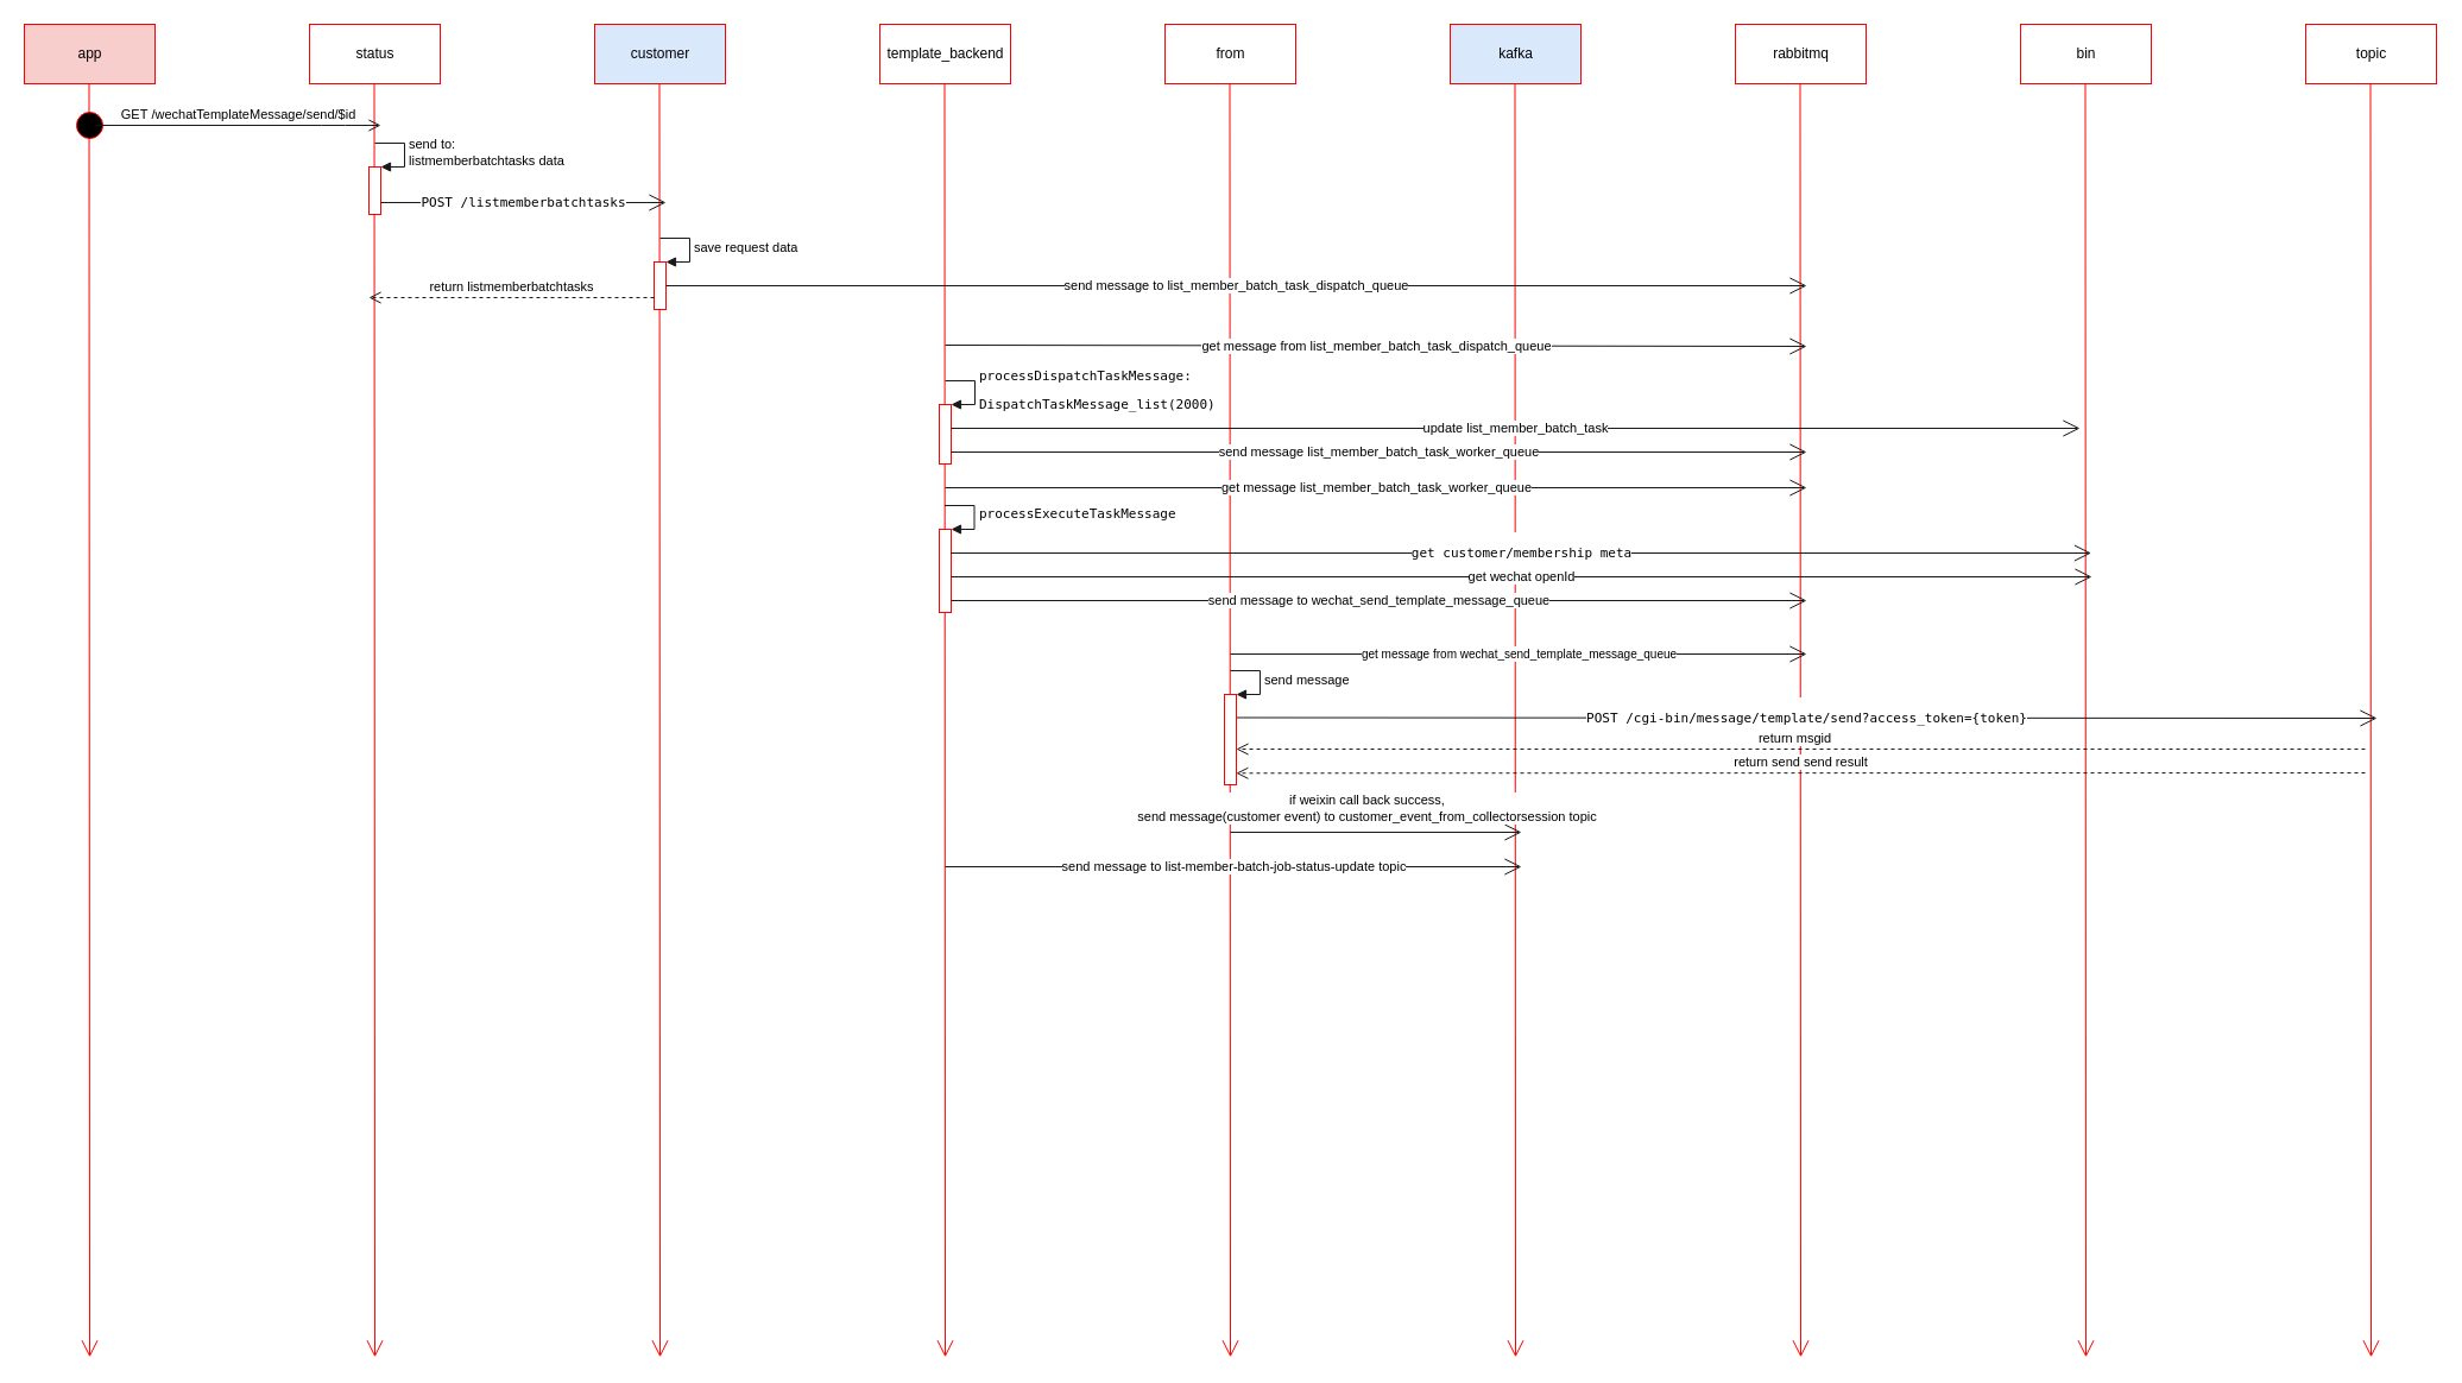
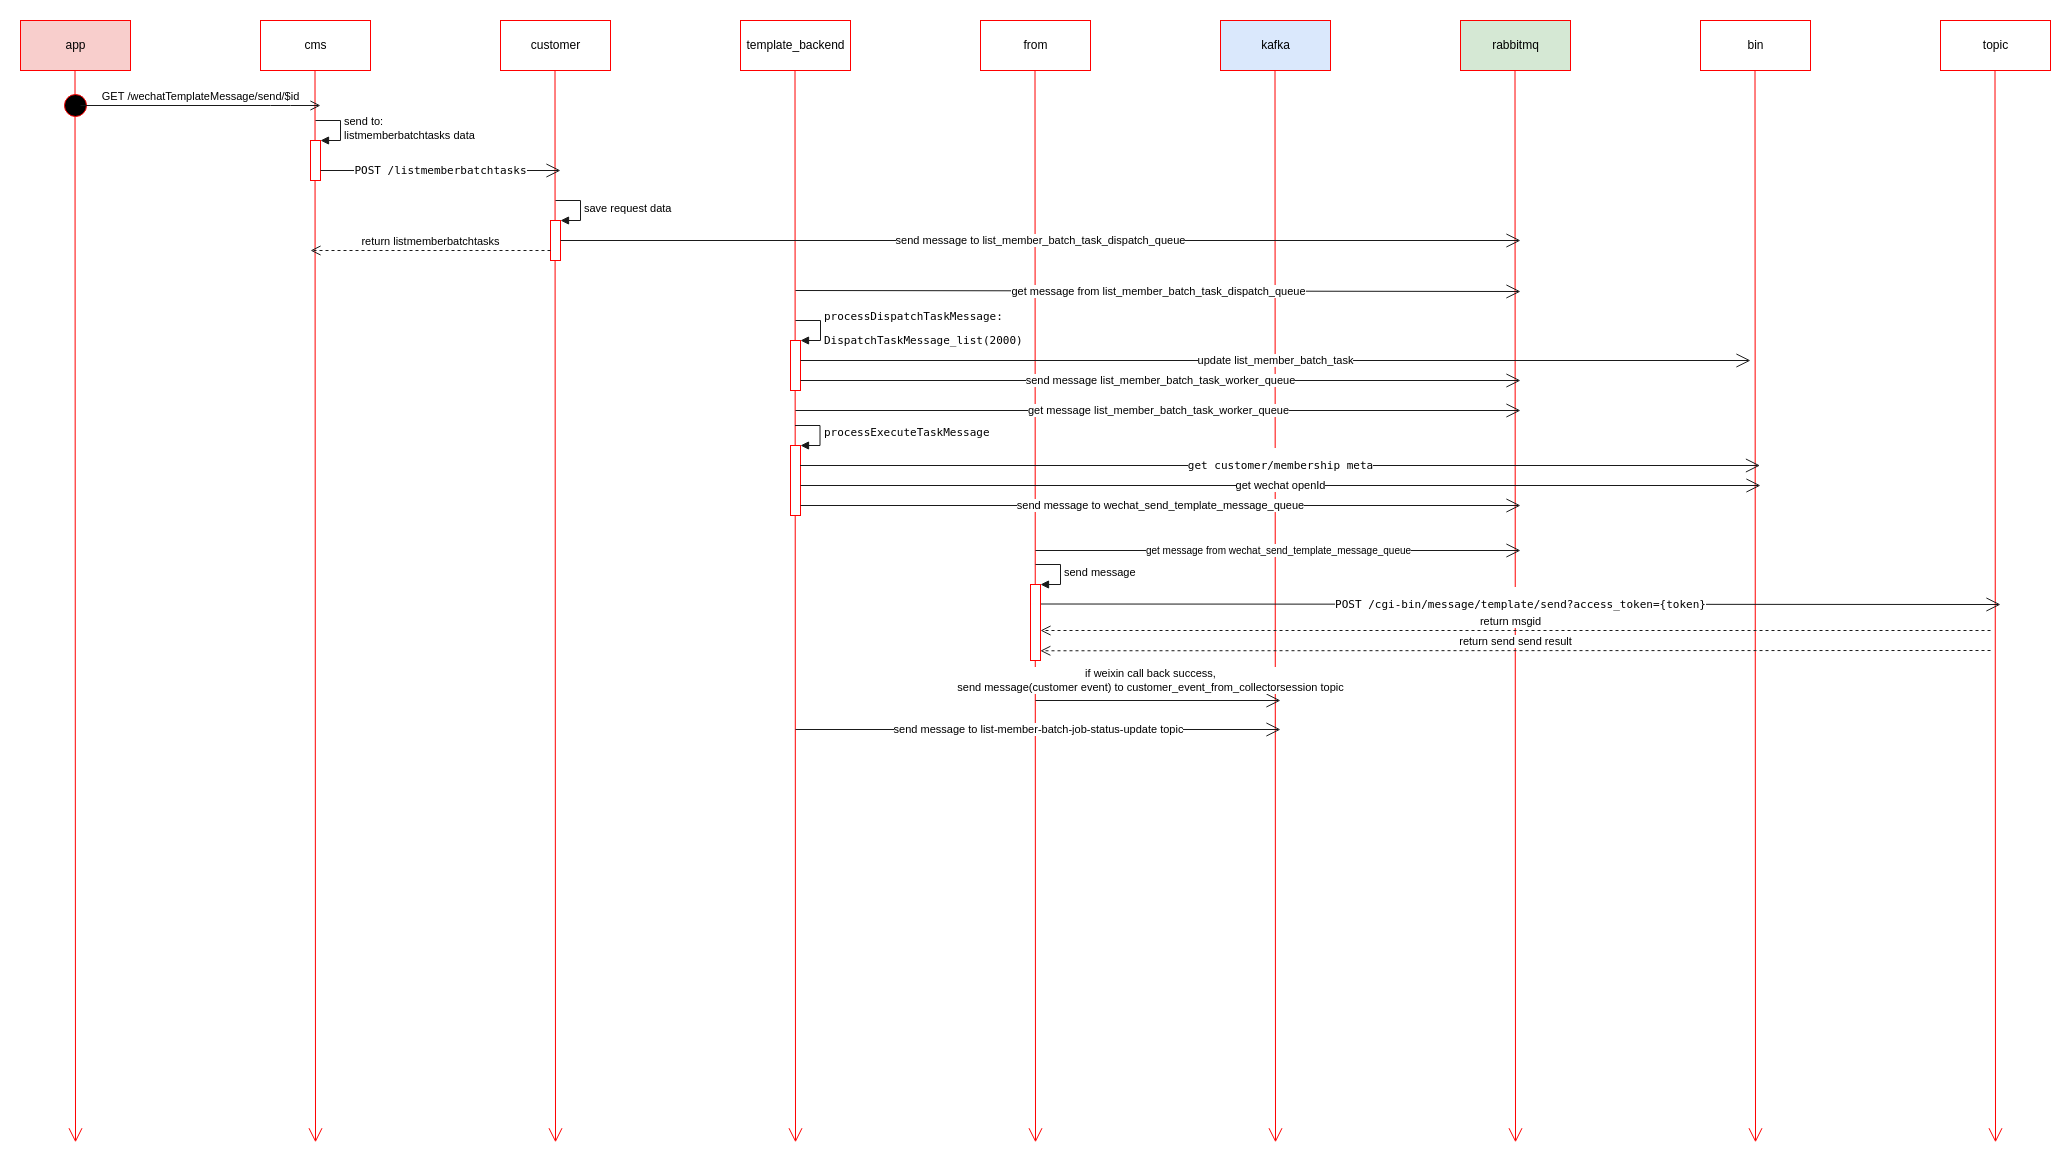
  <mxCell id="0" />
  <mxCell id="1" parent="0" />
  <mxCell id="2" value="app" style="html=1;strokeColor=#FF0000;fillColor=#f8cecc;" parent="1" vertex="1"><mxGeometry x="20" y="20" width="110" height="50" as="geometry" /></mxCell>
  <mxCell id="3" value="" style="endArrow=open;endFill=1;endSize=12;html=1;strokeColor=#FF0000;" parent="1" edge="1"><mxGeometry width="160" relative="1" as="geometry"><mxPoint x="74.5" y="70" as="sourcePoint" /><mxPoint x="75" y="1141.818" as="targetPoint" /></mxGeometry></mxCell>
- <mxCell id="4" value="status" style="html=1;strokeColor=#FF0000;" parent="1" vertex="1"><mxGeometry x="260" y="20" width="110" height="50" as="geometry" /></mxCell>
+ <mxCell id="4" value="cms" style="html=1;strokeColor=#FF0000;" parent="1" vertex="1"><mxGeometry x="260" y="20" width="110" height="50" as="geometry" /></mxCell>
  <mxCell id="5" value="" style="endArrow=open;endFill=1;endSize=12;html=1;strokeColor=#FF0000;" parent="1" edge="1"><mxGeometry width="160" relative="1" as="geometry"><mxPoint x="314.5" y="70" as="sourcePoint" /><mxPoint x="315" y="1141.818" as="targetPoint" /></mxGeometry></mxCell>
- <mxCell id="6" value="customer" style="html=1;strokeColor=#FF0000;fillColor=#dae8fc;" parent="1" vertex="1"><mxGeometry x="500" y="20" width="110" height="50" as="geometry" /></mxCell>
+ <mxCell id="6" value="customer" style="html=1;strokeColor=#FF0000;" parent="1" vertex="1"><mxGeometry x="500" y="20" width="110" height="50" as="geometry" /></mxCell>
  <mxCell id="7" value="" style="endArrow=open;endFill=1;endSize=12;html=1;strokeColor=#FF0000;" parent="1" edge="1"><mxGeometry width="160" relative="1" as="geometry"><mxPoint x="554.5" y="70" as="sourcePoint" /><mxPoint x="555" y="1141.818" as="targetPoint" /></mxGeometry></mxCell>
  <mxCell id="8" value="template_backend" style="html=1;strokeColor=#FF0000;" parent="1" vertex="1"><mxGeometry x="740" y="20" width="110" height="50" as="geometry" /></mxCell>
  <mxCell id="9" value="" style="endArrow=open;endFill=1;endSize=12;html=1;strokeColor=#FF0000;" parent="1" edge="1"><mxGeometry width="160" relative="1" as="geometry"><mxPoint x="794.5" y="70" as="sourcePoint" /><mxPoint x="795" y="1141.818" as="targetPoint" /></mxGeometry></mxCell>
  <mxCell id="10" value="from" style="html=1;strokeColor=#FF0000;" parent="1" vertex="1"><mxGeometry x="980" y="20" width="110" height="50" as="geometry" /></mxCell>
  <mxCell id="11" value="" style="endArrow=open;endFill=1;endSize=12;html=1;strokeColor=#FF0000;" parent="1" edge="1"><mxGeometry width="160" relative="1" as="geometry"><mxPoint x="1034.5" y="70" as="sourcePoint" /><mxPoint x="1035" y="1141.818" as="targetPoint" /></mxGeometry></mxCell>
  <mxCell id="12" value="kafka" style="html=1;strokeColor=#FF0000;fillColor=#dae8fc;" parent="1" vertex="1"><mxGeometry x="1220" y="20" width="110" height="50" as="geometry" /></mxCell>
  <mxCell id="13" value="" style="endArrow=open;endFill=1;endSize=12;html=1;strokeColor=#FF0000;" parent="1" edge="1"><mxGeometry width="160" relative="1" as="geometry"><mxPoint x="1274.5" y="70" as="sourcePoint" /><mxPoint x="1275" y="1141.818" as="targetPoint" /></mxGeometry></mxCell>
- <mxCell id="14" value="rabbitmq" style="html=1;strokeColor=#FF0000;" parent="1" vertex="1"><mxGeometry x="1460" y="20" width="110" height="50" as="geometry" /></mxCell>
+ <mxCell id="14" value="rabbitmq" style="html=1;strokeColor=#FF0000;fillColor=#d5e8d4;" parent="1" vertex="1"><mxGeometry x="1460" y="20" width="110" height="50" as="geometry" /></mxCell>
  <mxCell id="15" value="" style="endArrow=open;endFill=1;endSize=12;html=1;strokeColor=#FF0000;" parent="1" edge="1"><mxGeometry width="160" relative="1" as="geometry"><mxPoint x="1514.5" y="70" as="sourcePoint" /><mxPoint x="1515" y="1141.818" as="targetPoint" /></mxGeometry></mxCell>
  <mxCell id="16" value="bin" style="html=1;strokeColor=#FF0000;" parent="1" vertex="1"><mxGeometry x="1700" y="20" width="110" height="50" as="geometry" /></mxCell>
  <mxCell id="17" value="" style="endArrow=open;endFill=1;endSize=12;html=1;strokeColor=#FF0000;" parent="1" edge="1"><mxGeometry width="160" relative="1" as="geometry"><mxPoint x="1754.5" y="70" as="sourcePoint" /><mxPoint x="1755" y="1141.818" as="targetPoint" /></mxGeometry></mxCell>
  <mxCell id="18" value="topic" style="html=1;strokeColor=#FF0000;" parent="1" vertex="1"><mxGeometry x="1940" y="20" width="110" height="50" as="geometry" /></mxCell>
  <mxCell id="19" value="" style="endArrow=open;endFill=1;endSize=12;html=1;strokeColor=#FF0000;" parent="1" edge="1"><mxGeometry width="160" relative="1" as="geometry"><mxPoint x="1994.5" y="70" as="sourcePoint" /><mxPoint x="1995" y="1141.818" as="targetPoint" /></mxGeometry></mxCell>
  <mxCell id="20" value="" style="ellipse;html=1;shape=startState;fillColor=#000000;strokeColor=#ff0000;" parent="1" vertex="1"><mxGeometry x="60" y="90" width="30" height="30" as="geometry" /></mxCell>
  <mxCell id="21" value="GET&amp;nbsp;&lt;span&gt;/wechatTemplateMessage/send/$id&lt;/span&gt;" style="edgeStyle=orthogonalEdgeStyle;html=1;verticalAlign=bottom;endArrow=open;endSize=8;strokeColor=#1A1A1A;" parent="1" edge="1"><mxGeometry relative="1" as="geometry"><mxPoint x="320" y="105" as="targetPoint" /><mxPoint x="80" y="105" as="sourcePoint" /><Array as="points"><mxPoint x="280" y="105" /><mxPoint x="280" y="105" /></Array></mxGeometry></mxCell>
  <mxCell id="22" value="" style="html=1;points=[];perimeter=orthogonalPerimeter;strokeColor=#FF0000;" parent="1" vertex="1"><mxGeometry x="310" y="140" width="10" height="40" as="geometry" /></mxCell>
  <mxCell id="23" value="send to:&lt;br&gt;&lt;span&gt;listmemberbatchtasks data &lt;/span&gt;&lt;br&gt;" style="edgeStyle=orthogonalEdgeStyle;html=1;align=left;spacingLeft=2;endArrow=block;rounded=0;entryX=1;entryY=0;strokeColor=#1A1A1A;" parent="1" target="22" edge="1"><mxGeometry relative="1" as="geometry"><mxPoint x="315" y="120" as="sourcePoint" /><Array as="points"><mxPoint x="340" y="120" /></Array></mxGeometry></mxCell>
  <mxCell id="24" value="&lt;pre&gt;&lt;span&gt;POST /listmemberbatchtasks&lt;/span&gt;&lt;/pre&gt;" style="endArrow=open;endFill=1;endSize=12;html=1;strokeColor=#1A1A1A;" parent="1" edge="1"><mxGeometry width="160" relative="1" as="geometry"><mxPoint x="320" y="170" as="sourcePoint" /><mxPoint x="560" y="170" as="targetPoint" /></mxGeometry></mxCell>
  <mxCell id="25" value="" style="html=1;points=[];perimeter=orthogonalPerimeter;strokeColor=#FF0000;" parent="1" vertex="1"><mxGeometry x="550" y="220" width="10" height="40" as="geometry" /></mxCell>
  <mxCell id="26" value="save request data" style="edgeStyle=orthogonalEdgeStyle;html=1;align=left;spacingLeft=2;endArrow=block;rounded=0;entryX=1;entryY=0;strokeColor=#1A1A1A;" parent="1" target="25" edge="1"><mxGeometry relative="1" as="geometry"><mxPoint x="555" y="200" as="sourcePoint" /><Array as="points"><mxPoint x="580" y="200" /></Array></mxGeometry></mxCell>
  <mxCell id="27" value="send message to&amp;nbsp;list_member_batch_task_dispatch_queue&lt;br&gt;" style="endArrow=open;endFill=1;endSize=12;html=1;strokeColor=#1A1A1A;" parent="1" edge="1"><mxGeometry width="160" relative="1" as="geometry"><mxPoint x="560" y="240" as="sourcePoint" /><mxPoint x="1520" y="240" as="targetPoint" /></mxGeometry></mxCell>
  <mxCell id="28" value="return&amp;nbsp;&lt;span&gt;listmemberbatchtasks&lt;/span&gt;" style="html=1;verticalAlign=bottom;endArrow=open;dashed=1;endSize=8;strokeColor=#1A1A1A;" parent="1" edge="1"><mxGeometry relative="1" as="geometry"><mxPoint x="550" y="250" as="sourcePoint" /><mxPoint x="310" y="250" as="targetPoint" /></mxGeometry></mxCell>
  <mxCell id="29" value="get message from list_member_batch_task_dispatch_queue" style="endArrow=open;endFill=1;endSize=12;html=1;strokeColor=#1A1A1A;" parent="1" edge="1"><mxGeometry width="160" relative="1" as="geometry"><mxPoint x="795" y="290" as="sourcePoint" /><mxPoint x="1520" y="291" as="targetPoint" /></mxGeometry></mxCell>
  <mxCell id="30" value="" style="html=1;points=[];perimeter=orthogonalPerimeter;strokeColor=#FF0000;" parent="1" vertex="1"><mxGeometry x="790" y="445" width="10" height="70" as="geometry" /></mxCell>
  <mxCell id="31" value="&lt;pre&gt;&lt;pre&gt;processExecuteTaskMessage&lt;/pre&gt;&lt;/pre&gt;" style="edgeStyle=orthogonalEdgeStyle;html=1;align=left;spacingLeft=2;endArrow=block;rounded=0;entryX=1;entryY=0;strokeColor=#1A1A1A;" parent="1" target="30" edge="1"><mxGeometry relative="1" as="geometry"><mxPoint x="794.5" y="425" as="sourcePoint" /><Array as="points"><mxPoint x="819.5" y="425" /><mxPoint x="819.5" y="445" /></Array></mxGeometry></mxCell>
  <mxCell id="32" value="&lt;pre&gt;get customer/membership meta&lt;/pre&gt;" style="endArrow=open;endFill=1;endSize=12;html=1;strokeColor=#1A1A1A;" parent="1" edge="1"><mxGeometry width="160" relative="1" as="geometry"><mxPoint x="799.5" y="465" as="sourcePoint" /><mxPoint x="1759.5" y="465" as="targetPoint" /></mxGeometry></mxCell>
  <mxCell id="33" value="get wechat openId" style="endArrow=open;endFill=1;endSize=12;html=1;strokeColor=#1A1A1A;" parent="1" edge="1"><mxGeometry width="160" relative="1" as="geometry"><mxPoint x="800" y="485" as="sourcePoint" /><mxPoint x="1760" y="485" as="targetPoint" /></mxGeometry></mxCell>
  <mxCell id="34" value="" style="html=1;points=[];perimeter=orthogonalPerimeter;strokeColor=#FF0000;" parent="1" vertex="1"><mxGeometry x="790" y="340" width="10" height="50" as="geometry" /></mxCell>
  <mxCell id="35" value="&lt;pre&gt;processDispatchTaskMessage:&lt;/pre&gt;&lt;pre&gt;DispatchTaskMessage_list(2000)&lt;/pre&gt;" style="edgeStyle=orthogonalEdgeStyle;html=1;align=left;spacingLeft=2;endArrow=block;rounded=0;entryX=1;entryY=0;strokeColor=#1A1A1A;" parent="1" target="34" edge="1"><mxGeometry relative="1" as="geometry"><mxPoint x="795" y="320" as="sourcePoint" /><Array as="points"><mxPoint x="820" y="320" /></Array></mxGeometry></mxCell>
  <mxCell id="36" value="update list_member_batch_task" style="endArrow=open;endFill=1;endSize=12;html=1;strokeColor=#1A1A1A;" parent="1" edge="1"><mxGeometry width="160" relative="1" as="geometry"><mxPoint x="800" y="360" as="sourcePoint" /><mxPoint x="1750" y="360" as="targetPoint" /></mxGeometry></mxCell>
  <mxCell id="37" value="send message&amp;nbsp;list_member_batch_task_worker_queue" style="endArrow=open;endFill=1;endSize=12;html=1;strokeColor=#1A1A1A;" parent="1" edge="1"><mxGeometry width="160" relative="1" as="geometry"><mxPoint x="800" y="380" as="sourcePoint" /><mxPoint x="1520" y="380" as="targetPoint" /></mxGeometry></mxCell>
  <mxCell id="38" value="get message&amp;nbsp;list_member_batch_task_worker_queue" style="endArrow=open;endFill=1;endSize=12;html=1;strokeColor=#1A1A1A;" parent="1" edge="1"><mxGeometry width="160" relative="1" as="geometry"><mxPoint x="795" y="410" as="sourcePoint" /><mxPoint x="1520" y="410" as="targetPoint" /></mxGeometry></mxCell>
  <mxCell id="39" value="send message to&amp;nbsp;wechat_send_template_message_queue" style="endArrow=open;endFill=1;endSize=12;html=1;strokeColor=#1A1A1A;" edge="1" parent="1"><mxGeometry width="160" relative="1" as="geometry"><mxPoint x="800" y="505" as="sourcePoint" /><mxPoint x="1520" y="505" as="targetPoint" /></mxGeometry></mxCell>
  <mxCell id="40" value="&lt;font style=&quot;font-size: 10px&quot;&gt;get message from wechat_send_template_message_queue&lt;br&gt;&lt;/font&gt;" style="endArrow=open;endFill=1;endSize=12;html=1;strokeColor=#1A1A1A;" edge="1" parent="1"><mxGeometry width="160" relative="1" as="geometry"><mxPoint x="1035" y="550" as="sourcePoint" /><mxPoint x="1520" y="550" as="targetPoint" /></mxGeometry></mxCell>
  <mxCell id="41" value="&lt;pre&gt;&lt;span&gt;POST /cgi-bin/message/template/send?access_token={token}&lt;/span&gt;&lt;/pre&gt;" style="endArrow=open;endFill=1;endSize=12;html=1;strokeColor=#1A1A1A;" edge="1" parent="1"><mxGeometry width="160" relative="1" as="geometry"><mxPoint x="1040" y="603.5" as="sourcePoint" /><mxPoint x="2000" y="604" as="targetPoint" /></mxGeometry></mxCell>
  <mxCell id="42" value="" style="html=1;points=[];perimeter=orthogonalPerimeter;strokeColor=#FF0000;" vertex="1" parent="1"><mxGeometry x="1030" y="584" width="10" height="76" as="geometry" /></mxCell>
  <mxCell id="43" value="send message" style="edgeStyle=orthogonalEdgeStyle;html=1;align=left;spacingLeft=2;endArrow=block;rounded=0;entryX=1;entryY=0;strokeColor=#1A1A1A;" edge="1" target="42" parent="1"><mxGeometry relative="1" as="geometry"><mxPoint x="1035" y="564" as="sourcePoint" /><Array as="points"><mxPoint x="1060" y="564" /></Array></mxGeometry></mxCell>
  <mxCell id="44" value="return&amp;nbsp;&lt;span&gt;msgid&lt;/span&gt;" style="html=1;verticalAlign=bottom;endArrow=open;dashed=1;endSize=8;strokeColor=#1A1A1A;" edge="1" parent="1" target="42"><mxGeometry x="0.011" relative="1" as="geometry"><mxPoint x="1990" y="630" as="sourcePoint" /><mxPoint x="1910" y="630" as="targetPoint" /><mxPoint as="offset" /></mxGeometry></mxCell>
  <mxCell id="45" value="return send send result" style="html=1;verticalAlign=bottom;endArrow=open;dashed=1;endSize=8;strokeColor=#1A1A1A;entryX=0.982;entryY=0.872;entryDx=0;entryDy=0;entryPerimeter=0;" edge="1" parent="1" target="42"><mxGeometry relative="1" as="geometry"><mxPoint x="1990" y="650" as="sourcePoint" /><mxPoint x="1910" y="650" as="targetPoint" /></mxGeometry></mxCell>
  <mxCell id="46" value="if weixin call back success,&lt;br&gt;send message(customer event) to&amp;nbsp;&lt;span&gt;customer_event_from_collectorsession topic&lt;/span&gt;" style="endArrow=open;endFill=1;endSize=12;html=1;strokeColor=#1A1A1A;" edge="1" parent="1"><mxGeometry x="-0.061" y="20" width="160" relative="1" as="geometry"><mxPoint x="1035" y="700" as="sourcePoint" /><mxPoint x="1280" y="700" as="targetPoint" /><mxPoint as="offset" /></mxGeometry></mxCell>
  <mxCell id="47" value="send message to&amp;nbsp;&lt;span&gt;list-member-batch-job-status-update topic&lt;/span&gt;" style="endArrow=open;endFill=1;endSize=12;html=1;strokeColor=#1A1A1A;" edge="1" parent="1"><mxGeometry width="160" relative="1" as="geometry"><mxPoint x="795" y="729" as="sourcePoint" /><mxPoint x="1280" y="729" as="targetPoint" /></mxGeometry></mxCell>
